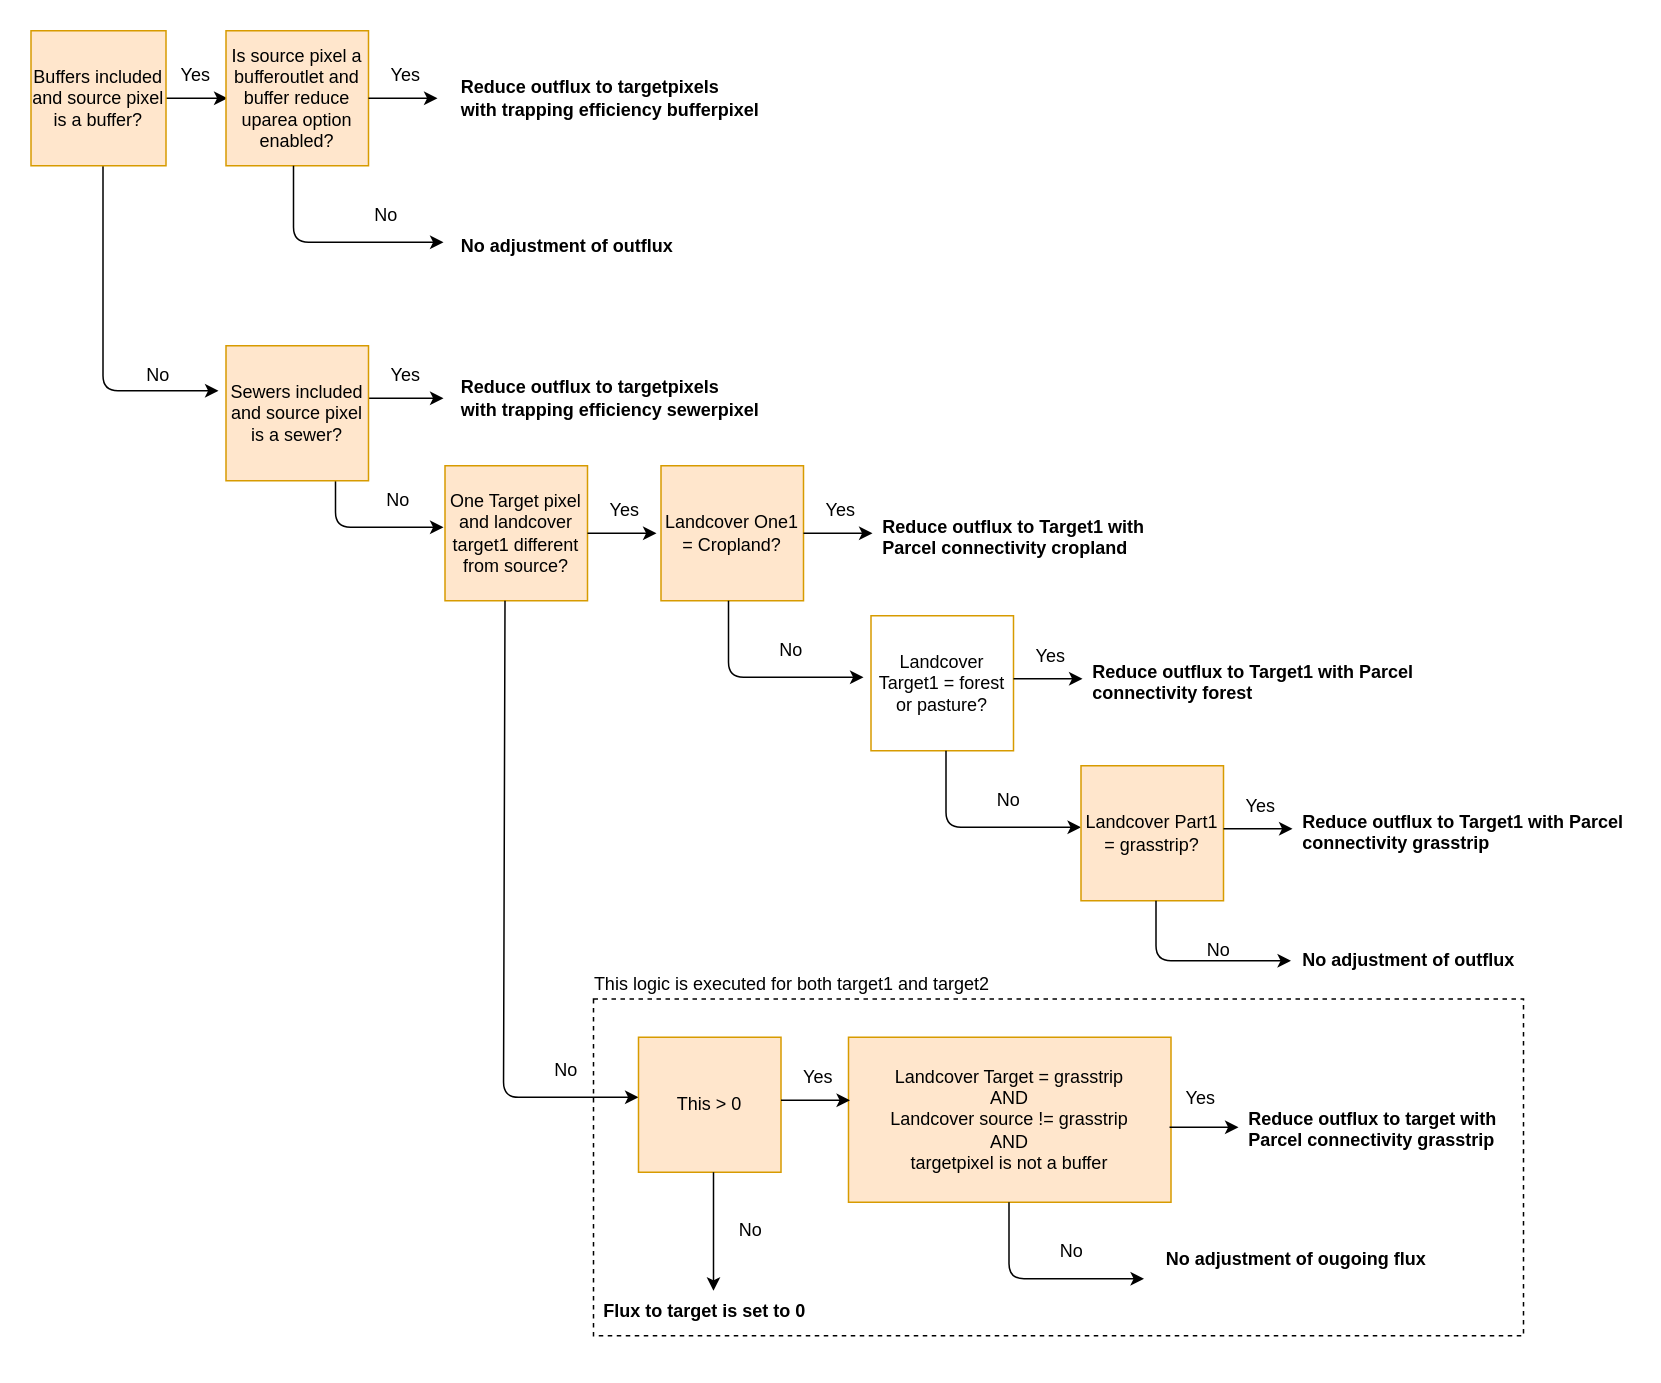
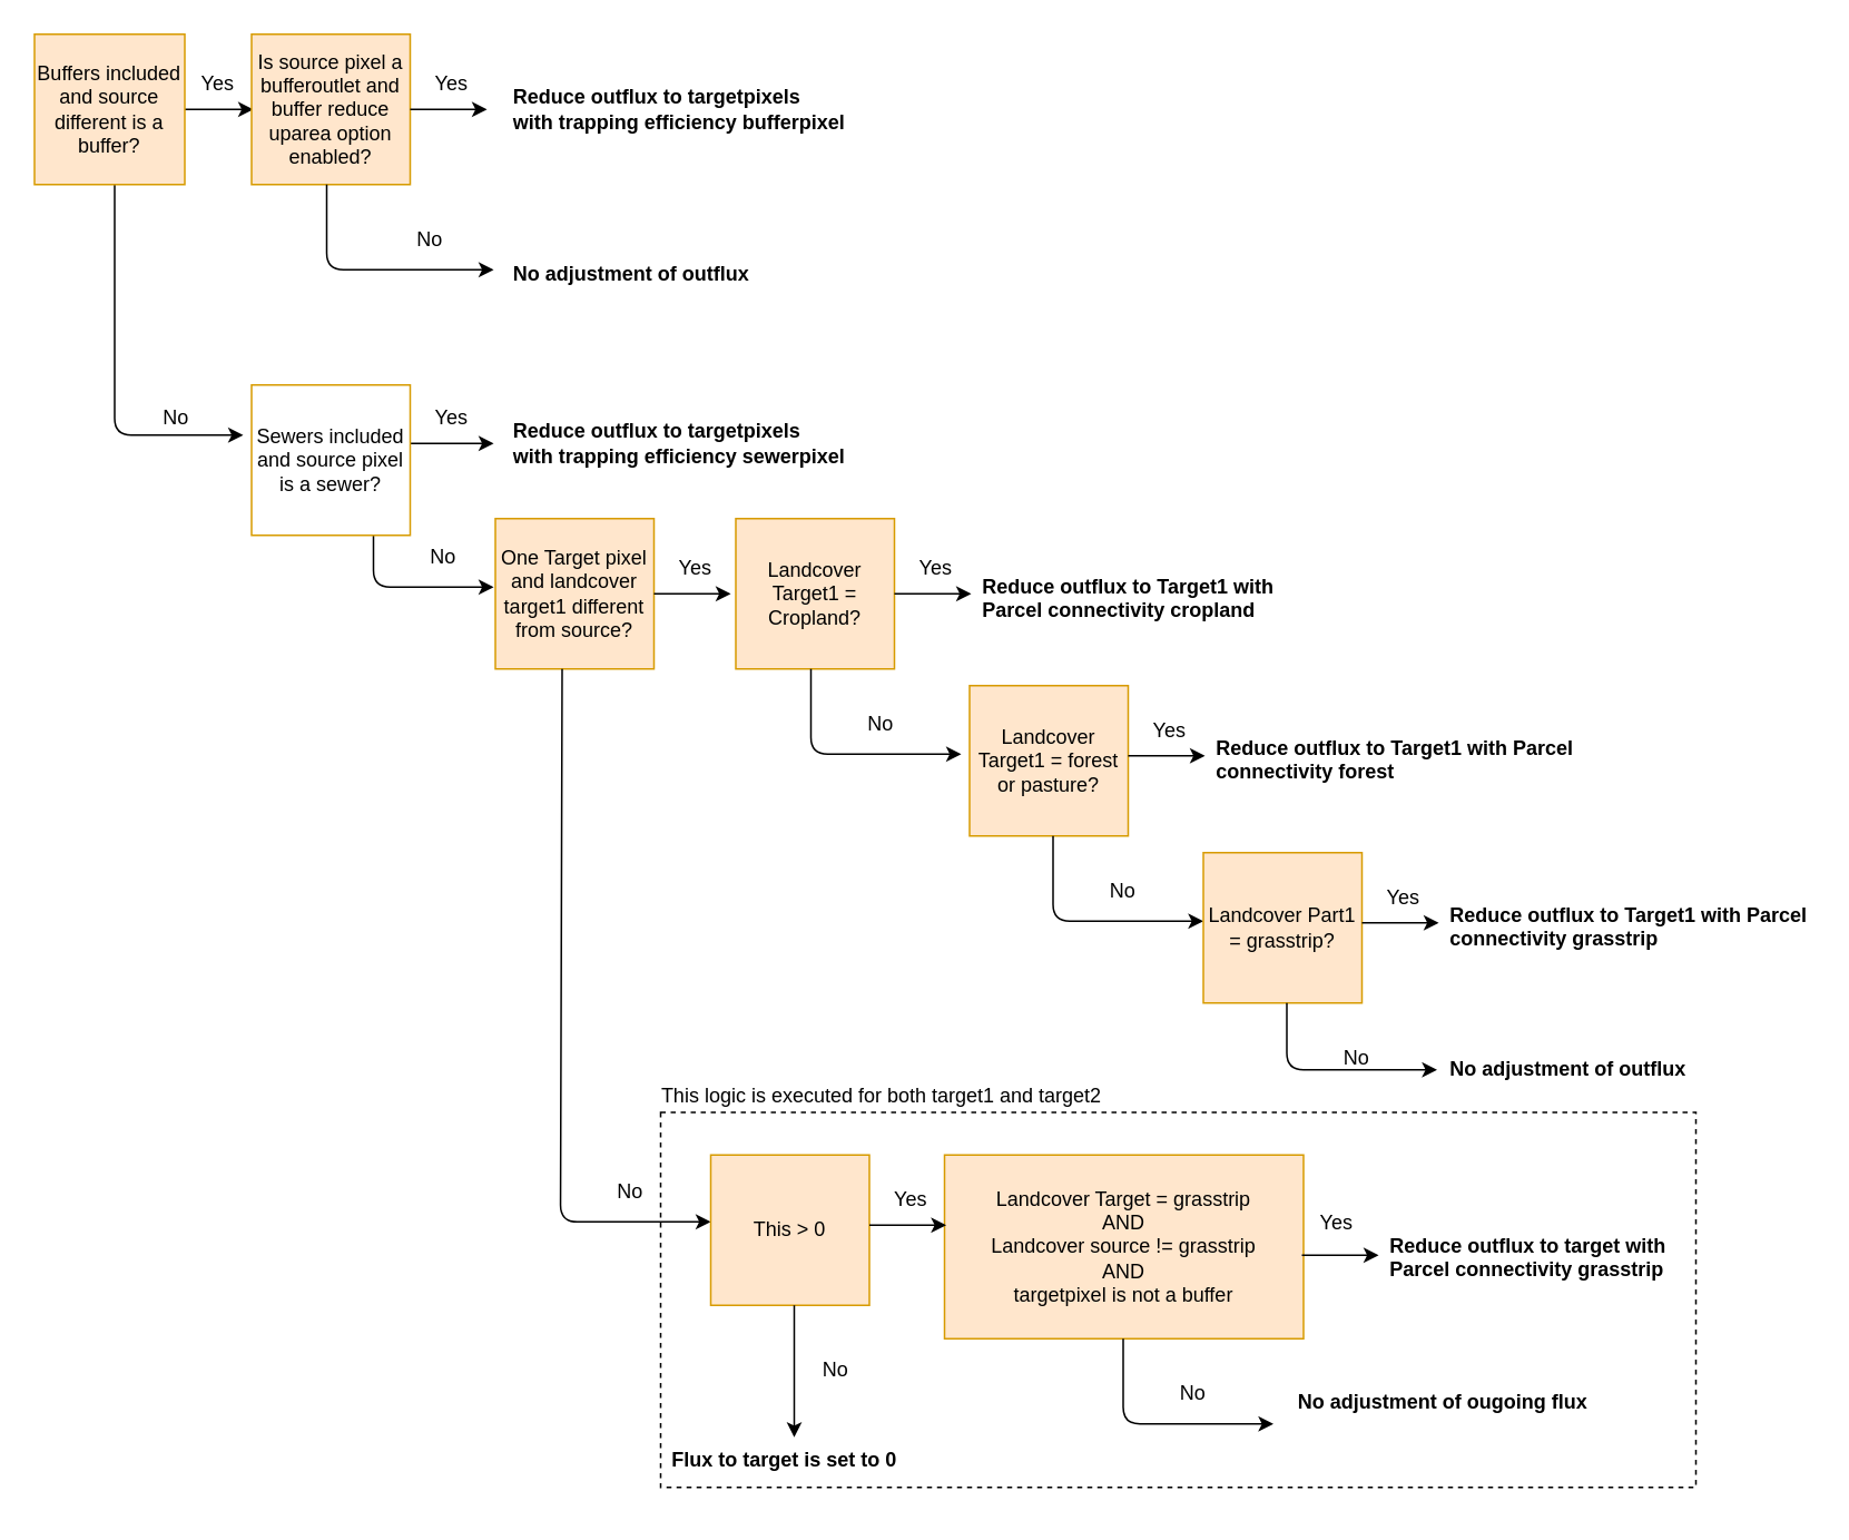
  <mxCell id="0" />
  <mxCell id="1" parent="0" />
  <mxCell id="2" value="" style="rounded=0;whiteSpace=wrap;html=1;dashed=1;fillColor=none;" parent="1" vertex="1"><mxGeometry x="395" y="665.5" width="620" height="224.5" as="geometry" /></mxCell>
  <mxCell id="3" value="" style="endArrow=classic;html=1;entryX=0;entryY=0.5;entryDx=0;entryDy=0;align=left;verticalAlign=top;" parent="1" edge="1"><mxGeometry width="50" height="50" relative="1" as="geometry"><mxPoint x="105" y="65" as="sourcePoint" /><mxPoint x="151" y="65" as="targetPoint" /><Array as="points" /></mxGeometry></mxCell>
  <mxCell id="4" value="Yes" style="text;html=1;strokeColor=none;fillColor=none;align=center;verticalAlign=middle;whiteSpace=wrap;rounded=0;" parent="1" vertex="1"><mxGeometry x="110" y="40" width="40" height="20" as="geometry" /></mxCell>
  <mxCell id="5" value="" style="endArrow=classic;html=1;align=left;" parent="1" edge="1"><mxGeometry width="50" height="50" relative="1" as="geometry"><mxPoint x="68" y="100" as="sourcePoint" /><mxPoint x="145" y="260" as="targetPoint" /><Array as="points"><mxPoint x="68" y="130" /><mxPoint x="68" y="260" /></Array></mxGeometry></mxCell>
  <mxCell id="6" value="No" style="text;html=1;strokeColor=none;fillColor=none;align=center;verticalAlign=middle;whiteSpace=wrap;rounded=0;" parent="1" vertex="1"><mxGeometry x="85" y="240" width="40" height="20" as="geometry" /></mxCell>
  <mxCell id="7" value="" style="endArrow=classic;html=1;align=left;verticalAlign=top;" parent="1" edge="1"><mxGeometry width="50" height="50" relative="1" as="geometry"><mxPoint x="230" y="265" as="sourcePoint" /><mxPoint x="295" y="265" as="targetPoint" /><Array as="points" /></mxGeometry></mxCell>
  <mxCell id="8" value="Yes" style="text;html=1;strokeColor=none;fillColor=none;align=center;verticalAlign=middle;whiteSpace=wrap;rounded=0;" parent="1" vertex="1"><mxGeometry x="250" y="240" width="40" height="20" as="geometry" /></mxCell>
  <mxCell id="9" value="&lt;div align=&quot;left&quot;&gt;Reduce outflux to targetpixels &lt;br&gt;&lt;/div&gt;&lt;div align=&quot;left&quot;&gt;with trapping efficiency sewerpixel&lt;br&gt;&lt;/div&gt;" style="text;html=1;align=left;verticalAlign=middle;resizable=0;points=[];autosize=1;fontStyle=1" parent="1" vertex="1"><mxGeometry x="305" y="250" width="210" height="30" as="geometry" /></mxCell>
  <mxCell id="10" value="" style="endArrow=classic;html=1;align=left;" parent="1" edge="1"><mxGeometry width="50" height="50" relative="1" as="geometry"><mxPoint x="223" y="300" as="sourcePoint" /><mxPoint x="295" y="351" as="targetPoint" /><Array as="points"><mxPoint x="223" y="351" /></Array></mxGeometry></mxCell>
  <mxCell id="11" value="No" style="text;html=1;strokeColor=none;fillColor=none;align=center;verticalAlign=middle;whiteSpace=wrap;rounded=0;" parent="1" vertex="1"><mxGeometry x="245" y="323" width="40" height="20" as="geometry" /></mxCell>
  <mxCell id="12" value="Is source pixel a bufferoutlet and buffer reduce uparea option enabled?" style="rounded=0;whiteSpace=wrap;html=1;align=center;fillColor=#ffe6cc;strokeColor=#d79b00;" parent="1" vertex="1"><mxGeometry x="150" y="20" width="95" height="90" as="geometry" /></mxCell>
  <mxCell id="13" value="" style="endArrow=classic;html=1;entryX=0;entryY=0.5;entryDx=0;entryDy=0;align=left;verticalAlign=top;" parent="1" edge="1"><mxGeometry width="50" height="50" relative="1" as="geometry"><mxPoint x="245" y="65" as="sourcePoint" /><mxPoint x="291" y="65" as="targetPoint" /><Array as="points" /></mxGeometry></mxCell>
  <mxCell id="14" value="Yes" style="text;html=1;strokeColor=none;fillColor=none;align=center;verticalAlign=middle;whiteSpace=wrap;rounded=0;" parent="1" vertex="1"><mxGeometry x="250" y="40" width="40" height="20" as="geometry" /></mxCell>
  <mxCell id="15" value="" style="endArrow=classic;html=1;align=left;" parent="1" edge="1"><mxGeometry width="50" height="50" relative="1" as="geometry"><mxPoint x="195" y="110" as="sourcePoint" /><mxPoint x="295" y="161" as="targetPoint" /><Array as="points"><mxPoint x="195" y="161" /></Array></mxGeometry></mxCell>
  <mxCell id="16" value="No" style="text;html=1;strokeColor=none;fillColor=none;align=center;verticalAlign=middle;whiteSpace=wrap;rounded=0;" parent="1" vertex="1"><mxGeometry x="237" y="133" width="40" height="20" as="geometry" /></mxCell>
  <mxCell id="17" value="&lt;div align=&quot;left&quot;&gt;Reduce outflux to targetpixels&lt;/div&gt;&lt;div align=&quot;left&quot;&gt; with trapping efficiency bufferpixel&lt;/div&gt;" style="text;html=1;align=left;verticalAlign=middle;resizable=0;points=[];autosize=1;fontStyle=1" parent="1" vertex="1"><mxGeometry x="305" y="50" width="210" height="30" as="geometry" /></mxCell>
  <mxCell id="18" value="&lt;b&gt;No adjustment of outflux&lt;br&gt;&lt;/b&gt;" style="text;whiteSpace=wrap;html=1;" parent="1" vertex="1"><mxGeometry x="305" y="150" width="180" height="40" as="geometry" /></mxCell>
- <mxCell id="19" value="Buffers included and source pixel is a buffer?" style="whiteSpace=wrap;html=1;aspect=fixed;fillColor=#ffe6cc;strokeColor=#d79b00;" parent="1" vertex="1"><mxGeometry x="20" y="20" width="90" height="90" as="geometry" /></mxCell>
- <mxCell id="20" value="Sewers included and source pixel is a sewer?" style="rounded=0;whiteSpace=wrap;html=1;align=center;fillColor=#ffe6cc;strokeColor=#d79b00;" parent="1" vertex="1"><mxGeometry x="150" y="230" width="95" height="90" as="geometry" /></mxCell>
+ <mxCell id="19" value="Buffers included and source different is a buffer?" style="whiteSpace=wrap;html=1;aspect=fixed;fillColor=#ffe6cc;strokeColor=#d79b00;" parent="1" vertex="1"><mxGeometry x="20" y="20" width="90" height="90" as="geometry" /></mxCell>
+ <mxCell id="20" value="Sewers included and source pixel is a sewer?" style="rounded=0;whiteSpace=wrap;html=1;align=center;fillColor=#ffffff;strokeColor=#d79b00;" parent="1" vertex="1"><mxGeometry x="150" y="230" width="95" height="90" as="geometry" /></mxCell>
  <mxCell id="21" value="One Target pixel and landcover target1 different from source?" style="rounded=0;whiteSpace=wrap;html=1;align=center;fillColor=#ffe6cc;strokeColor=#d79b00;" parent="1" vertex="1"><mxGeometry x="296" y="310" width="95" height="90" as="geometry" /></mxCell>
  <mxCell id="22" value="" style="endArrow=classic;html=1;entryX=0;entryY=0.5;entryDx=0;entryDy=0;align=left;verticalAlign=top;" parent="1" edge="1"><mxGeometry width="50" height="50" relative="1" as="geometry"><mxPoint x="391" y="355" as="sourcePoint" /><mxPoint x="437" y="355" as="targetPoint" /><Array as="points" /></mxGeometry></mxCell>
  <mxCell id="23" value="Yes" style="text;html=1;strokeColor=none;fillColor=none;align=center;verticalAlign=middle;whiteSpace=wrap;rounded=0;" parent="1" vertex="1"><mxGeometry x="396" y="330" width="40" height="20" as="geometry" /></mxCell>
- <mxCell id="24" value="Landcover One1 = Cropland?" style="rounded=0;whiteSpace=wrap;html=1;align=center;fillColor=#ffe6cc;strokeColor=#d79b00;" parent="1" vertex="1"><mxGeometry x="440" y="310" width="95" height="90" as="geometry" /></mxCell>
+ <mxCell id="24" value="Landcover Target1 = Cropland?" style="rounded=0;whiteSpace=wrap;html=1;align=center;fillColor=#ffe6cc;strokeColor=#d79b00;" parent="1" vertex="1"><mxGeometry x="440" y="310" width="95" height="90" as="geometry" /></mxCell>
  <mxCell id="25" value="" style="endArrow=classic;html=1;entryX=0;entryY=0.5;entryDx=0;entryDy=0;align=left;verticalAlign=top;" parent="1" edge="1"><mxGeometry width="50" height="50" relative="1" as="geometry"><mxPoint x="535" y="355" as="sourcePoint" /><mxPoint x="581" y="355" as="targetPoint" /><Array as="points" /></mxGeometry></mxCell>
  <mxCell id="26" value="Yes" style="text;html=1;strokeColor=none;fillColor=none;align=center;verticalAlign=middle;whiteSpace=wrap;rounded=0;" parent="1" vertex="1"><mxGeometry x="540" y="330" width="40" height="20" as="geometry" /></mxCell>
  <mxCell id="27" value="&lt;b&gt;Reduce outflux to Target1 with Parcel connectivity cropland &lt;br&gt;&lt;/b&gt;" style="text;whiteSpace=wrap;html=1;" parent="1" vertex="1"><mxGeometry x="586" y="337" width="209" height="40" as="geometry" /></mxCell>
  <mxCell id="28" value="" style="endArrow=classic;html=1;align=left;" parent="1" edge="1"><mxGeometry width="50" height="50" relative="1" as="geometry"><mxPoint x="485" y="400" as="sourcePoint" /><mxPoint x="575" y="451" as="targetPoint" /><Array as="points"><mxPoint x="485" y="451" /></Array></mxGeometry></mxCell>
  <mxCell id="29" value="No" style="text;html=1;strokeColor=none;fillColor=none;align=center;verticalAlign=middle;whiteSpace=wrap;rounded=0;" parent="1" vertex="1"><mxGeometry x="507" y="423" width="40" height="20" as="geometry" /></mxCell>
- <mxCell id="30" value="Landcover Target1 = forest or pasture?" style="rounded=0;whiteSpace=wrap;html=1;align=center;fillColor=#ffffff;strokeColor=#d79b00;" parent="1" vertex="1"><mxGeometry x="580" y="410" width="95" height="90" as="geometry" /></mxCell>
+ <mxCell id="30" value="Landcover Target1 = forest or pasture?" style="rounded=0;whiteSpace=wrap;html=1;align=center;fillColor=#ffe6cc;strokeColor=#d79b00;" parent="1" vertex="1"><mxGeometry x="580" y="410" width="95" height="90" as="geometry" /></mxCell>
  <mxCell id="31" value="" style="endArrow=classic;html=1;entryX=0;entryY=0.5;entryDx=0;entryDy=0;align=left;verticalAlign=top;" parent="1" edge="1"><mxGeometry width="50" height="50" relative="1" as="geometry"><mxPoint x="675" y="452" as="sourcePoint" /><mxPoint x="721" y="452" as="targetPoint" /><Array as="points" /></mxGeometry></mxCell>
  <mxCell id="32" value="Yes" style="text;html=1;strokeColor=none;fillColor=none;align=center;verticalAlign=middle;whiteSpace=wrap;rounded=0;" parent="1" vertex="1"><mxGeometry x="680" y="427" width="40" height="20" as="geometry" /></mxCell>
  <mxCell id="33" value="&lt;b&gt;Reduce outflux to Target1 with Parcel connectivity forest&lt;br&gt;&lt;/b&gt;" style="text;whiteSpace=wrap;html=1;" parent="1" vertex="1"><mxGeometry x="726" y="434" width="219" height="40" as="geometry" /></mxCell>
  <mxCell id="34" value="" style="endArrow=classic;html=1;align=left;" parent="1" edge="1"><mxGeometry width="50" height="50" relative="1" as="geometry"><mxPoint x="630" y="500" as="sourcePoint" /><mxPoint x="720" y="551" as="targetPoint" /><Array as="points"><mxPoint x="630" y="551" /></Array></mxGeometry></mxCell>
  <mxCell id="35" value="No" style="text;html=1;strokeColor=none;fillColor=none;align=center;verticalAlign=middle;whiteSpace=wrap;rounded=0;" parent="1" vertex="1"><mxGeometry x="652" y="523" width="40" height="20" as="geometry" /></mxCell>
  <mxCell id="36" value="Landcover Part1 = grasstrip?" style="rounded=0;whiteSpace=wrap;html=1;align=center;fillColor=#ffe6cc;strokeColor=#d79b00;" parent="1" vertex="1"><mxGeometry x="720" y="510" width="95" height="90" as="geometry" /></mxCell>
  <mxCell id="37" value="" style="endArrow=classic;html=1;entryX=0;entryY=0.5;entryDx=0;entryDy=0;align=left;verticalAlign=top;" parent="1" edge="1"><mxGeometry width="50" height="50" relative="1" as="geometry"><mxPoint x="815" y="552" as="sourcePoint" /><mxPoint x="861" y="552" as="targetPoint" /><Array as="points" /></mxGeometry></mxCell>
  <mxCell id="38" value="Yes" style="text;html=1;strokeColor=none;fillColor=none;align=center;verticalAlign=middle;whiteSpace=wrap;rounded=0;" parent="1" vertex="1"><mxGeometry x="820" y="527" width="40" height="20" as="geometry" /></mxCell>
  <mxCell id="39" value="&lt;b&gt;Reduce outflux to Target1 with Parcel connectivity grasstrip&lt;br&gt;&lt;/b&gt;" style="text;whiteSpace=wrap;html=1;" parent="1" vertex="1"><mxGeometry x="866" y="534" width="219" height="40" as="geometry" /></mxCell>
  <mxCell id="40" value="" style="endArrow=classic;html=1;align=left;" parent="1" edge="1"><mxGeometry width="50" height="50" relative="1" as="geometry"><mxPoint x="770" y="600" as="sourcePoint" /><mxPoint x="860" y="640" as="targetPoint" /><Array as="points"><mxPoint x="770" y="640" /></Array></mxGeometry></mxCell>
  <mxCell id="41" value="No" style="text;html=1;strokeColor=none;fillColor=none;align=center;verticalAlign=middle;whiteSpace=wrap;rounded=0;" parent="1" vertex="1"><mxGeometry x="792" y="623" width="40" height="20" as="geometry" /></mxCell>
  <mxCell id="42" value="" style="endArrow=classic;html=1;align=left;exitX=0.421;exitY=1;exitDx=0;exitDy=0;exitPerimeter=0;" parent="1" source="21" edge="1"><mxGeometry width="50" height="50" relative="1" as="geometry"><mxPoint x="335" y="680" as="sourcePoint" /><mxPoint x="425" y="731" as="targetPoint" /><Array as="points"><mxPoint x="335" y="731" /></Array></mxGeometry></mxCell>
  <mxCell id="43" value="No" style="text;html=1;strokeColor=none;fillColor=none;align=center;verticalAlign=middle;whiteSpace=wrap;rounded=0;" parent="1" vertex="1"><mxGeometry x="357" y="703" width="40" height="20" as="geometry" /></mxCell>
  <mxCell id="44" value="Landcover Target = grasstrip &lt;br&gt;&lt;div&gt;AND &lt;br&gt;&lt;/div&gt;&lt;div&gt;Landcover source != grasstrip &lt;br&gt;&lt;/div&gt;&lt;div&gt;AND&lt;/div&gt;&lt;div&gt;targetpixel is not a buffer&lt;br&gt;&lt;/div&gt;" style="rounded=0;whiteSpace=wrap;html=1;align=center;fillColor=#ffe6cc;strokeColor=#d79b00;" parent="1" vertex="1"><mxGeometry x="565" y="691" width="215" height="110" as="geometry" /></mxCell>
  <mxCell id="45" value="Yes" style="text;html=1;strokeColor=none;fillColor=none;align=center;verticalAlign=middle;whiteSpace=wrap;rounded=0;" parent="1" vertex="1"><mxGeometry x="780" y="722" width="40" height="20" as="geometry" /></mxCell>
  <mxCell id="46" value="&lt;b&gt;Reduce outflux to target with Parcel connectivity grasstrip&lt;br&gt;&lt;/b&gt;" style="text;whiteSpace=wrap;html=1;" parent="1" vertex="1"><mxGeometry x="830" y="732" width="205" height="40" as="geometry" /></mxCell>
  <mxCell id="47" value="" style="endArrow=classic;html=1;entryX=0;entryY=0.5;entryDx=0;entryDy=0;align=left;verticalAlign=top;" parent="1" edge="1"><mxGeometry width="50" height="50" relative="1" as="geometry"><mxPoint x="779" y="751" as="sourcePoint" /><mxPoint x="825" y="751" as="targetPoint" /><Array as="points" /></mxGeometry></mxCell>
  <mxCell id="48" value="" style="endArrow=classic;html=1;align=left;" parent="1" edge="1"><mxGeometry width="50" height="50" relative="1" as="geometry"><mxPoint x="672" y="801" as="sourcePoint" /><mxPoint x="762" y="852" as="targetPoint" /><Array as="points"><mxPoint x="672" y="852" /></Array></mxGeometry></mxCell>
  <mxCell id="49" value="No" style="text;html=1;strokeColor=none;fillColor=none;align=center;verticalAlign=middle;whiteSpace=wrap;rounded=0;" parent="1" vertex="1"><mxGeometry x="694" y="824" width="40" height="20" as="geometry" /></mxCell>
  <mxCell id="50" value="This &amp;gt; 0" style="rounded=0;whiteSpace=wrap;html=1;align=center;fillColor=#ffe6cc;strokeColor=#d79b00;" parent="1" vertex="1"><mxGeometry x="425" y="691" width="95" height="90" as="geometry" /></mxCell>
  <mxCell id="51" value="" style="endArrow=classic;html=1;entryX=0;entryY=0.5;entryDx=0;entryDy=0;align=left;verticalAlign=top;" parent="1" edge="1"><mxGeometry width="50" height="50" relative="1" as="geometry"><mxPoint x="520" y="733" as="sourcePoint" /><mxPoint x="566" y="733" as="targetPoint" /><Array as="points" /></mxGeometry></mxCell>
  <mxCell id="52" value="Yes" style="text;html=1;strokeColor=none;fillColor=none;align=center;verticalAlign=middle;whiteSpace=wrap;rounded=0;" parent="1" vertex="1"><mxGeometry x="525" y="708" width="40" height="20" as="geometry" /></mxCell>
  <mxCell id="53" value="" style="endArrow=classic;html=1;align=left;" parent="1" edge="1"><mxGeometry width="50" height="50" relative="1" as="geometry"><mxPoint x="475" y="781" as="sourcePoint" /><mxPoint x="475" y="860" as="targetPoint" /><Array as="points"><mxPoint x="475" y="832" /></Array></mxGeometry></mxCell>
  <mxCell id="54" value="No" style="text;html=1;strokeColor=none;fillColor=none;align=center;verticalAlign=middle;whiteSpace=wrap;rounded=0;" parent="1" vertex="1"><mxGeometry x="480" y="810" width="40" height="20" as="geometry" /></mxCell>
  <mxCell id="55" value="&lt;b&gt;Flux to target is set to 0&lt;/b&gt;" style="text;whiteSpace=wrap;html=1;" parent="1" vertex="1"><mxGeometry x="400" y="860" width="180" height="40" as="geometry" /></mxCell>
  <mxCell id="56" value="This logic is executed for both target1 and target2" style="text;html=1;strokeColor=none;fillColor=none;align=center;verticalAlign=middle;whiteSpace=wrap;rounded=0;dashed=1;" parent="1" vertex="1"><mxGeometry x="369.5" y="641" width="315" height="30" as="geometry" /></mxCell>
  <mxCell id="57" value="&lt;b&gt;No adjustment of outflux&lt;br&gt;&lt;/b&gt;" style="text;whiteSpace=wrap;html=1;" parent="1" vertex="1"><mxGeometry x="866" y="625.5" width="180" height="40" as="geometry" /></mxCell>
  <mxCell id="58" value="&lt;b&gt;No adjustment of ougoing flux&lt;br&gt;&lt;/b&gt;" style="text;whiteSpace=wrap;html=1;" parent="1" vertex="1"><mxGeometry x="775" y="825" width="180" height="40" as="geometry" /></mxCell>
